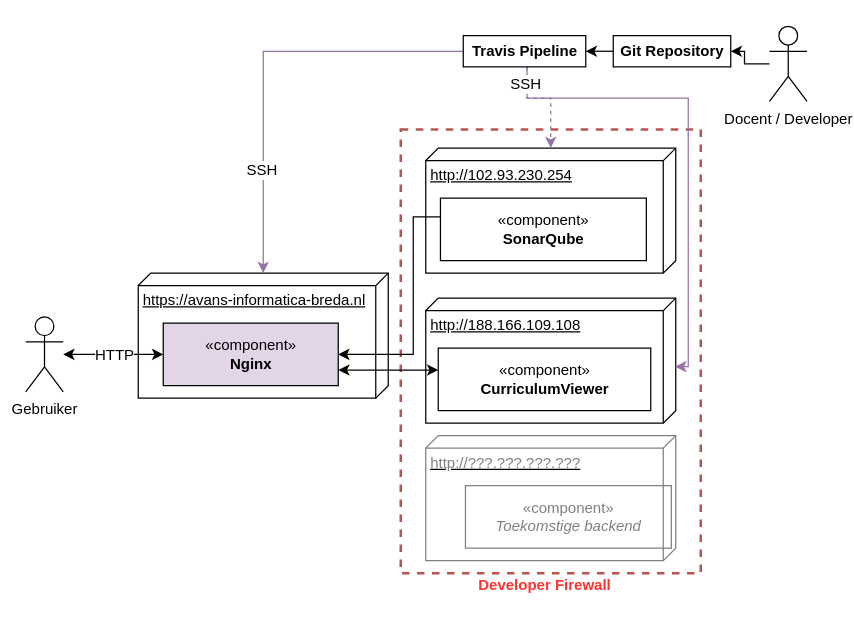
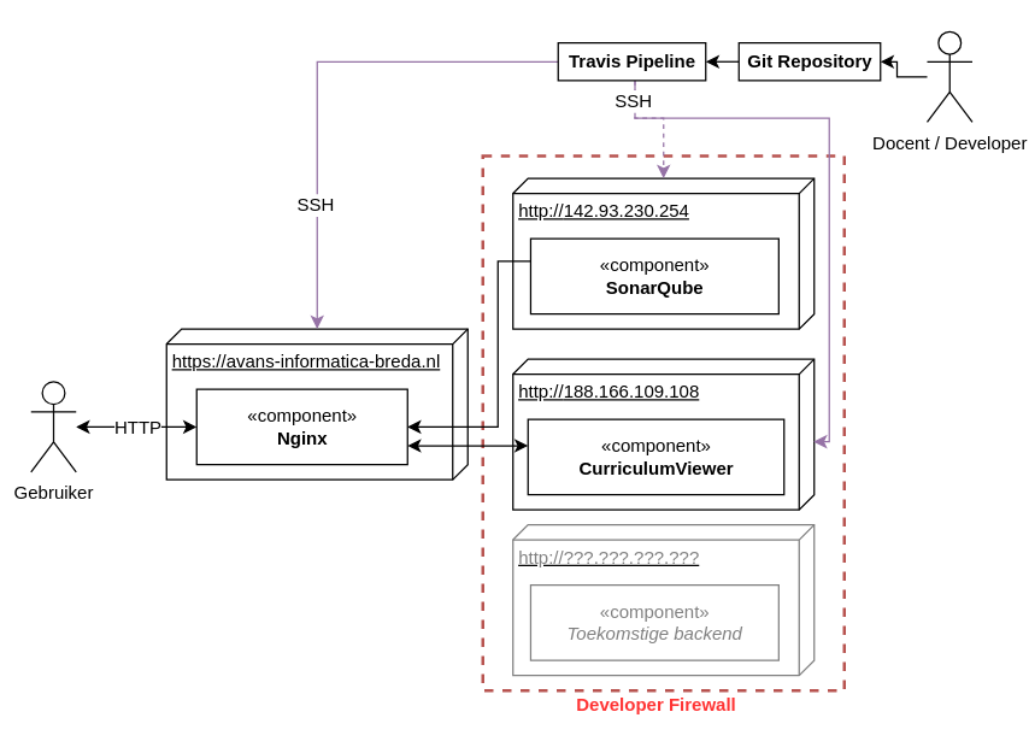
  <mxCell id="0" />
  <mxCell id="1" parent="0" />
  <mxCell id="2" value="" style="rounded=0;whiteSpace=wrap;html=1;strokeColor=#b85450;fillColor=none;strokeWidth=2;dashed=1;" parent="1" vertex="1"><mxGeometry x="320" y="103" width="240" height="355" as="geometry" /></mxCell>
  <mxCell id="3" value="" style="group" parent="1" vertex="1" connectable="0"><mxGeometry x="340" y="118" width="200" height="100" as="geometry" /></mxCell>
- <mxCell id="4" value="http://&lt;span&gt;102.93.230.254&lt;/span&gt;" style="verticalAlign=top;align=left;spacingTop=8;spacingLeft=2;spacingRight=12;shape=cube;size=10;direction=south;fontStyle=4;html=1;" parent="3" vertex="1"><mxGeometry width="200" height="100" as="geometry" /></mxCell>
+ <mxCell id="4" value="http://&lt;span&gt;142.93.230.254&lt;/span&gt;" style="verticalAlign=top;align=left;spacingTop=8;spacingLeft=2;spacingRight=12;shape=cube;size=10;direction=south;fontStyle=4;html=1;" parent="3" vertex="1"><mxGeometry width="200" height="100" as="geometry" /></mxCell>
  <mxCell id="5" value="«component»&lt;br&gt;&lt;b&gt;SonarQube&lt;/b&gt;" style="html=1;" parent="3" vertex="1"><mxGeometry x="11.765" y="40" width="164.706" height="50" as="geometry" /></mxCell>
  <mxCell id="6" value="" style="group" parent="1" vertex="1" connectable="0"><mxGeometry x="110" y="218" width="200" height="100" as="geometry" /></mxCell>
  <mxCell id="7" value="https://avans-informatica-breda.nl&lt;br&gt;&lt;br&gt;" style="verticalAlign=top;align=left;spacingTop=8;spacingLeft=2;spacingRight=12;shape=cube;size=10;direction=south;fontStyle=4;html=1;" parent="6" vertex="1"><mxGeometry width="200" height="100" as="geometry" /></mxCell>
- <mxCell id="8" value="«component&lt;span&gt;&lt;font style=&quot;font-size: 12px&quot;&gt;»&lt;/font&gt;&lt;/span&gt;&lt;br&gt;&lt;b&gt;Nginx&lt;/b&gt;" style="html=1;fillColor=#e1d5e7;" parent="6" vertex="1"><mxGeometry x="20" y="40" width="140" height="50" as="geometry" /></mxCell>
+ <mxCell id="8" value="«component&lt;span&gt;&lt;font style=&quot;font-size: 12px&quot;&gt;»&lt;/font&gt;&lt;/span&gt;&lt;br&gt;&lt;b&gt;Nginx&lt;/b&gt;" style="html=1;" parent="6" vertex="1"><mxGeometry x="20" y="40" width="140" height="50" as="geometry" /></mxCell>
  <mxCell id="9" style="rounded=0;orthogonalLoop=1;jettySize=auto;html=1;exitX=1;exitY=0.5;exitDx=0;exitDy=0;startArrow=classic;startFill=1;edgeStyle=orthogonalEdgeStyle;endArrow=none;" parent="1" source="8" target="5" edge="1"><mxGeometry relative="1" as="geometry"><Array as="points"><mxPoint x="330" y="283" /><mxPoint x="330" y="173" /></Array></mxGeometry></mxCell>
  <mxCell id="10" value="" style="group" parent="1" vertex="1" connectable="0"><mxGeometry x="340" y="238" width="200" height="210" as="geometry" /></mxCell>
  <mxCell id="11" value="http://&lt;span&gt;188.166.109.108&lt;/span&gt;" style="verticalAlign=top;align=left;spacingTop=8;spacingLeft=2;spacingRight=12;shape=cube;size=10;direction=south;fontStyle=4;html=1;" parent="10" vertex="1"><mxGeometry width="200" height="100" as="geometry" /></mxCell>
  <mxCell id="12" value="«component»&lt;br&gt;&lt;b&gt;CurriculumViewer&lt;/b&gt;" style="html=1;" parent="10" vertex="1"><mxGeometry x="10" y="40" width="170" height="50" as="geometry" /></mxCell>
  <mxCell id="13" value="" style="group;fillColor=none;strokeColor=none;" parent="10" vertex="1" connectable="0"><mxGeometry y="110" width="200" height="100" as="geometry" /></mxCell>
  <mxCell id="14" value="&lt;font color=&quot;#808080&quot;&gt;http://???.???.???.???&lt;/font&gt;" style="verticalAlign=top;align=left;spacingTop=8;spacingLeft=2;spacingRight=12;shape=cube;size=10;direction=south;fontStyle=4;html=1;fillColor=none;strokeColor=#808080;" parent="13" vertex="1"><mxGeometry width="200" height="100" as="geometry" /></mxCell>
- <mxCell id="15" value="&lt;font color=&quot;#808080&quot;&gt;«component»&lt;br&gt;&lt;i&gt;Toekomstige backend&lt;/i&gt;&lt;/font&gt;&lt;br&gt;" style="html=1;fillColor=none;strokeColor=#808080;" parent="13" vertex="1"><mxGeometry x="31.765" y="40" width="164.706" height="50" as="geometry" /></mxCell>
+ <mxCell id="15" value="&lt;font color=&quot;#808080&quot;&gt;«component»&lt;br&gt;&lt;i&gt;Toekomstige backend&lt;/i&gt;&lt;/font&gt;&lt;br&gt;" style="html=1;fillColor=none;strokeColor=#808080;" parent="13" vertex="1"><mxGeometry x="11.765" y="40" width="164.706" height="50" as="geometry" /></mxCell>
  <mxCell id="16" style="edgeStyle=orthogonalEdgeStyle;rounded=0;orthogonalLoop=1;jettySize=auto;html=1;exitX=1;exitY=0.75;exitDx=0;exitDy=0;startArrow=classic;startFill=1;" parent="1" source="8" target="12" edge="1"><mxGeometry relative="1" as="geometry"><Array as="points"><mxPoint x="330" y="295" /><mxPoint x="330" y="295" /></Array></mxGeometry></mxCell>
  <mxCell id="17" style="edgeStyle=none;rounded=0;orthogonalLoop=1;jettySize=auto;html=1;startArrow=classic;startFill=1;" parent="1" source="19" target="8" edge="1"><mxGeometry relative="1" as="geometry" /></mxCell>
  <mxCell id="18" value="HTTP" style="text;html=1;resizable=0;points=[];align=center;verticalAlign=middle;labelBackgroundColor=#ffffff;" parent="17" vertex="1" connectable="0"><mxGeometry x="-0.362" y="3" relative="1" as="geometry"><mxPoint x="14.5" y="3" as="offset" /></mxGeometry></mxCell>
  <mxCell id="19" value="Gebruiker" style="shape=umlActor;verticalLabelPosition=bottom;labelBackgroundColor=#ffffff;verticalAlign=top;html=1;" parent="1" vertex="1"><mxGeometry x="20" y="253" width="30" height="60" as="geometry" /></mxCell>
  <mxCell id="20" style="edgeStyle=orthogonalEdgeStyle;rounded=0;orthogonalLoop=1;jettySize=auto;html=1;startArrow=none;startFill=0;strokeColor=#9673a6;fillColor=#e1d5e7;" parent="1" source="25" target="7" edge="1"><mxGeometry relative="1" as="geometry" /></mxCell>
  <mxCell id="21" value="SSH" style="text;html=1;resizable=0;points=[];align=center;verticalAlign=middle;labelBackgroundColor=#ffffff;" parent="20" vertex="1" connectable="0"><mxGeometry x="0.513" y="-2" relative="1" as="geometry"><mxPoint as="offset" /></mxGeometry></mxCell>
  <mxCell id="22" style="edgeStyle=orthogonalEdgeStyle;rounded=0;orthogonalLoop=1;jettySize=auto;html=1;startArrow=none;startFill=0;strokeColor=#9673a6;fillColor=#e1d5e7;dashed=1;" parent="1" source="25" target="4" edge="1"><mxGeometry relative="1" as="geometry"><Array as="points"><mxPoint x="421" y="78" /><mxPoint x="440" y="78" /></Array></mxGeometry></mxCell>
  <mxCell id="23" style="edgeStyle=orthogonalEdgeStyle;rounded=0;orthogonalLoop=1;jettySize=auto;html=1;entryX=0.548;entryY=0.002;entryDx=0;entryDy=0;entryPerimeter=0;startArrow=none;startFill=0;strokeColor=#9673a6;fillColor=#e1d5e7;" parent="1" source="25" target="11" edge="1"><mxGeometry relative="1" as="geometry"><Array as="points"><mxPoint x="421" y="78" /><mxPoint x="550" y="78" /><mxPoint x="550" y="293" /></Array></mxGeometry></mxCell>
  <mxCell id="24" value="&lt;font color=&quot;#000000&quot;&gt;SSH&lt;/font&gt;" style="text;html=1;resizable=0;points=[];align=center;verticalAlign=middle;labelBackgroundColor=#ffffff;fontColor=#FF3333;" parent="23" vertex="1" connectable="0"><mxGeometry x="-0.895" y="1" relative="1" as="geometry"><mxPoint x="-2.5" y="-6.5" as="offset" /></mxGeometry></mxCell>
  <mxCell id="25" value="&lt;b&gt;Travis Pipeline&lt;/b&gt;" style="html=1;" parent="1" vertex="1"><mxGeometry x="370" y="28" width="98" height="25" as="geometry" /></mxCell>
  <mxCell id="26" style="edgeStyle=orthogonalEdgeStyle;rounded=0;orthogonalLoop=1;jettySize=auto;html=1;exitX=0;exitY=0.5;exitDx=0;exitDy=0;entryX=1;entryY=0.5;entryDx=0;entryDy=0;startArrow=none;startFill=0;strokeColor=#000000;" parent="1" source="27" target="25" edge="1"><mxGeometry relative="1" as="geometry" /></mxCell>
  <mxCell id="27" value="&lt;b&gt;Git Repository&lt;/b&gt;" style="html=1;" parent="1" vertex="1"><mxGeometry x="490" y="28" width="94" height="25" as="geometry" /></mxCell>
  <mxCell id="28" style="edgeStyle=orthogonalEdgeStyle;rounded=0;orthogonalLoop=1;jettySize=auto;html=1;startArrow=none;startFill=0;strokeColor=#000000;fontColor=#FF3333;" parent="1" source="29" target="27" edge="1"><mxGeometry relative="1" as="geometry" /></mxCell>
  <mxCell id="29" value="Docent / Developer" style="shape=umlActor;verticalLabelPosition=bottom;labelBackgroundColor=#ffffff;verticalAlign=top;html=1;strokeColor=#000000;fillColor=none;" parent="1" vertex="1"><mxGeometry x="615" y="20.5" width="30" height="60" as="geometry" /></mxCell>
  <mxCell id="30" value="Developer Firewall" style="text;html=1;strokeColor=none;fillColor=none;align=center;verticalAlign=middle;whiteSpace=wrap;rounded=0;dashed=1;fontStyle=1;fontColor=#FF3333;" parent="1" vertex="1"><mxGeometry x="361.5" y="458" width="147" height="20" as="geometry" /></mxCell>
